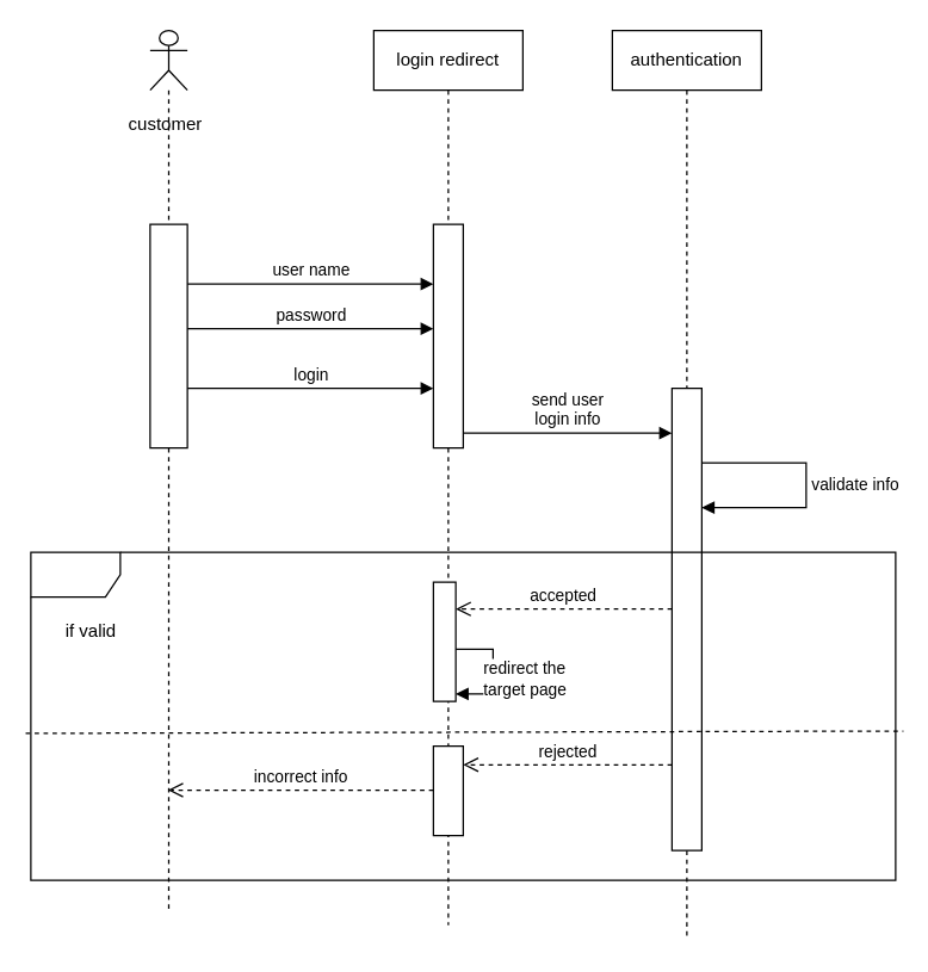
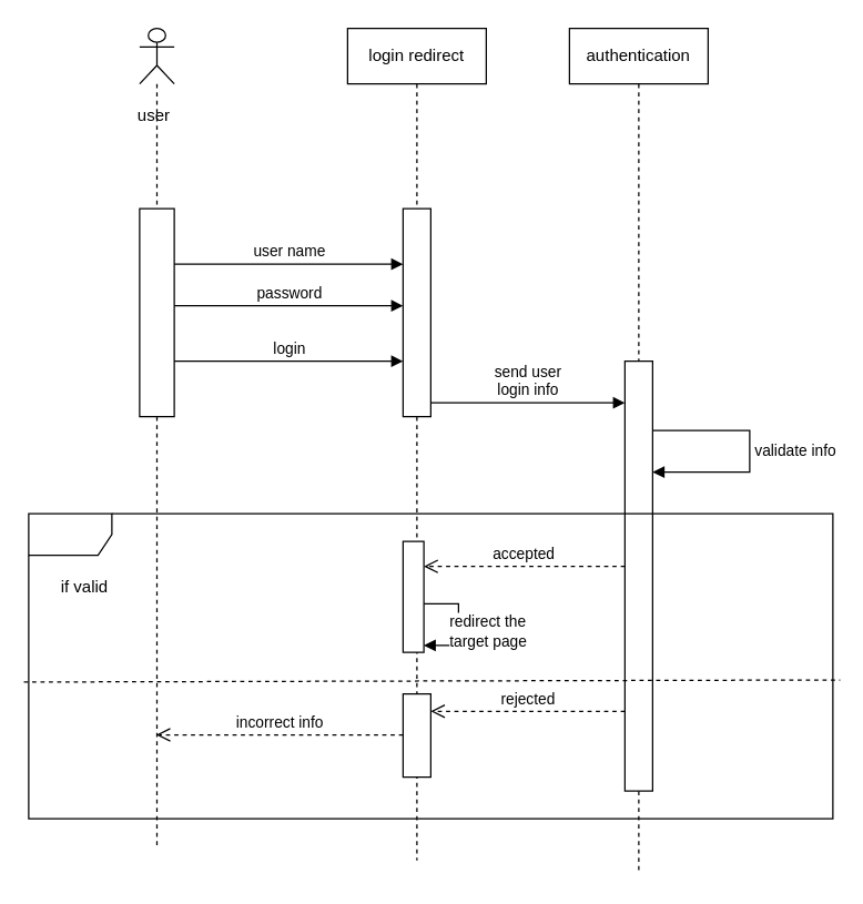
  <mxCell id="0" />
  <mxCell id="1" parent="0" />
  <mxCell id="2" value="" style="shape=umlLifeline;perimeter=lifelinePerimeter;whiteSpace=wrap;html=1;container=1;dropTarget=0;collapsible=0;recursiveResize=0;outlineConnect=0;portConstraint=eastwest;newEdgeStyle={&quot;curved&quot;:0,&quot;rounded&quot;:0};participant=umlActor;" vertex="1" parent="1"><mxGeometry x="100" y="20" width="25" height="590" as="geometry" /></mxCell>
  <mxCell id="3" value="" style="html=1;points=[[0,0,0,0,5],[0,1,0,0,-5],[1,0,0,0,5],[1,1,0,0,-5]];perimeter=orthogonalPerimeter;outlineConnect=0;targetShapes=umlLifeline;portConstraint=eastwest;newEdgeStyle={&quot;curved&quot;:0,&quot;rounded&quot;:0};" vertex="1" parent="2"><mxGeometry y="130" width="25" height="150" as="geometry" /></mxCell>
  <mxCell id="4" value="authentication" style="shape=umlLifeline;perimeter=lifelinePerimeter;whiteSpace=wrap;html=1;container=1;dropTarget=0;collapsible=0;recursiveResize=0;outlineConnect=0;portConstraint=eastwest;newEdgeStyle={&quot;curved&quot;:0,&quot;rounded&quot;:0};" vertex="1" parent="1"><mxGeometry x="410" y="20" width="100" height="610" as="geometry" /></mxCell>
  <mxCell id="5" value="" style="html=1;points=[[0,0,0,0,5],[0,1,0,0,-5],[1,0,0,0,5],[1,1,0,0,-5]];perimeter=orthogonalPerimeter;outlineConnect=0;targetShapes=umlLifeline;portConstraint=eastwest;newEdgeStyle={&quot;curved&quot;:0,&quot;rounded&quot;:0};" vertex="1" parent="4"><mxGeometry x="40" y="240" width="20" height="310" as="geometry" /></mxCell>
  <mxCell id="6" value="login redirect" style="shape=umlLifeline;perimeter=lifelinePerimeter;whiteSpace=wrap;html=1;container=1;dropTarget=0;collapsible=0;recursiveResize=0;outlineConnect=0;portConstraint=eastwest;newEdgeStyle={&quot;curved&quot;:0,&quot;rounded&quot;:0};" vertex="1" parent="1"><mxGeometry x="250" y="20" width="100" height="600" as="geometry" /></mxCell>
  <mxCell id="7" value="" style="html=1;points=[[0,0,0,0,5],[0,1,0,0,-5],[1,0,0,0,5],[1,1,0,0,-5]];perimeter=orthogonalPerimeter;outlineConnect=0;targetShapes=umlLifeline;portConstraint=eastwest;newEdgeStyle={&quot;curved&quot;:0,&quot;rounded&quot;:0};" vertex="1" parent="6"><mxGeometry x="40" y="130" width="20" height="150" as="geometry" /></mxCell>
- <mxCell id="8" value="customer" style="text;html=1;align=center;verticalAlign=middle;resizable=0;points=[];autosize=1;strokeColor=none;fillColor=none;" vertex="1" parent="1"><mxGeometry x="75" y="68" width="70" height="30" as="geometry" /></mxCell>
+ <mxCell id="8" value="user" style="text;html=1;align=center;verticalAlign=middle;resizable=0;points=[];autosize=1;strokeColor=none;fillColor=none;" vertex="1" parent="1"><mxGeometry x="75" y="68" width="70" height="30" as="geometry" /></mxCell>
  <mxCell id="9" value="user name" style="html=1;verticalAlign=bottom;endArrow=block;curved=0;rounded=0;" edge="1" parent="1" target="7"><mxGeometry width="80" relative="1" as="geometry"><mxPoint x="125" y="190" as="sourcePoint" /><mxPoint x="270" y="190" as="targetPoint" /></mxGeometry></mxCell>
  <mxCell id="10" value="password" style="html=1;verticalAlign=bottom;endArrow=block;curved=0;rounded=0;" edge="1" parent="1" target="7"><mxGeometry width="80" relative="1" as="geometry"><mxPoint x="125" y="220" as="sourcePoint" /><mxPoint x="280" y="220" as="targetPoint" /></mxGeometry></mxCell>
  <mxCell id="11" value="login" style="html=1;verticalAlign=bottom;endArrow=block;curved=0;rounded=0;" edge="1" parent="1" target="7"><mxGeometry width="80" relative="1" as="geometry"><mxPoint x="125" y="260" as="sourcePoint" /><mxPoint x="205" y="260" as="targetPoint" /></mxGeometry></mxCell>
  <mxCell id="12" value="send user&lt;div&gt;login info&lt;/div&gt;" style="html=1;verticalAlign=bottom;endArrow=block;curved=0;rounded=0;" edge="1" parent="1" target="5"><mxGeometry width="80" relative="1" as="geometry"><mxPoint x="310" y="290" as="sourcePoint" /><mxPoint x="390" y="290" as="targetPoint" /></mxGeometry></mxCell>
  <mxCell id="13" value="validate info" style="html=1;align=left;spacingLeft=2;endArrow=block;rounded=0;edgeStyle=orthogonalEdgeStyle;curved=0;rounded=0;" edge="1" target="5" parent="1"><mxGeometry relative="1" as="geometry"><mxPoint x="470" y="310" as="sourcePoint" /><Array as="points"><mxPoint x="540" y="310" /><mxPoint x="540" y="340" /></Array><mxPoint x="475" y="340" as="targetPoint" /></mxGeometry></mxCell>
  <mxCell id="14" value="" style="shape=umlFrame;whiteSpace=wrap;html=1;pointerEvents=0;" vertex="1" parent="1"><mxGeometry x="20" y="370" width="580" height="220" as="geometry" /></mxCell>
  <mxCell id="15" value="accepted" style="html=1;verticalAlign=bottom;endArrow=open;dashed=1;endSize=8;curved=0;rounded=0;" edge="1" parent="1"><mxGeometry relative="1" as="geometry"><mxPoint x="450" y="408" as="sourcePoint" /><mxPoint x="305" y="408" as="targetPoint" /></mxGeometry></mxCell>
  <mxCell id="16" value="redirect the&amp;nbsp;&lt;div&gt;target page&lt;/div&gt;" style="html=1;align=left;spacingLeft=2;endArrow=block;rounded=0;edgeStyle=orthogonalEdgeStyle;curved=0;rounded=0;" edge="1" parent="1"><mxGeometry x="0.647" y="-10" relative="1" as="geometry"><mxPoint x="300" y="435" as="sourcePoint" /><Array as="points"><mxPoint x="330" y="465" /></Array><mxPoint x="305" y="465" as="targetPoint" /><mxPoint as="offset" /></mxGeometry></mxCell>
  <mxCell id="17" value="" style="endArrow=none;dashed=1;html=1;rounded=0;entryX=1.009;entryY=0.545;entryDx=0;entryDy=0;entryPerimeter=0;exitX=-0.006;exitY=0.552;exitDx=0;exitDy=0;exitPerimeter=0;" edge="1" parent="1" source="14" target="14"><mxGeometry width="50" height="50" relative="1" as="geometry"><mxPoint x="74" y="490" as="sourcePoint" /><mxPoint x="380" y="430" as="targetPoint" /></mxGeometry></mxCell>
  <mxCell id="18" value="if valid" style="text;html=1;align=center;verticalAlign=middle;resizable=0;points=[];autosize=1;strokeColor=none;fillColor=none;" vertex="1" parent="1"><mxGeometry x="30" y="408" width="60" height="30" as="geometry" /></mxCell>
  <mxCell id="19" value="" style="html=1;points=[[0,0,0,0,5],[0,1,0,0,-5],[1,0,0,0,5],[1,1,0,0,-5]];perimeter=orthogonalPerimeter;outlineConnect=0;targetShapes=umlLifeline;portConstraint=eastwest;newEdgeStyle={&quot;curved&quot;:0,&quot;rounded&quot;:0};" vertex="1" parent="1"><mxGeometry x="290" y="390" width="15" height="80" as="geometry" /></mxCell>
  <mxCell id="20" value="" style="html=1;points=[[0,0,0,0,5],[0,1,0,0,-5],[1,0,0,0,5],[1,1,0,0,-5]];perimeter=orthogonalPerimeter;outlineConnect=0;targetShapes=umlLifeline;portConstraint=eastwest;newEdgeStyle={&quot;curved&quot;:0,&quot;rounded&quot;:0};" vertex="1" parent="1"><mxGeometry x="290" y="500" width="20" height="60" as="geometry" /></mxCell>
  <mxCell id="21" value="rejected" style="html=1;verticalAlign=bottom;endArrow=open;dashed=1;endSize=8;curved=0;rounded=0;" edge="1" parent="1" target="20"><mxGeometry relative="1" as="geometry"><mxPoint x="450" y="512.5" as="sourcePoint" /><mxPoint x="370" y="512.5" as="targetPoint" /></mxGeometry></mxCell>
  <mxCell id="22" value="incorrect info" style="html=1;verticalAlign=bottom;endArrow=open;dashed=1;endSize=8;curved=0;rounded=0;" edge="1" parent="1" target="2"><mxGeometry relative="1" as="geometry"><mxPoint x="290" y="529.5" as="sourcePoint" /><mxPoint x="210" y="529.5" as="targetPoint" /></mxGeometry></mxCell>
